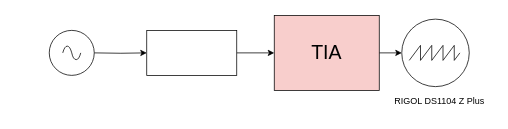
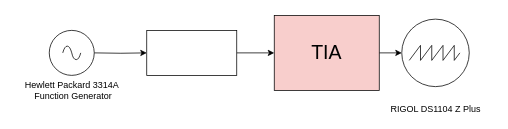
  <mxCell id="0" />
  <mxCell id="1" parent="0" />
  <mxCell id="2" style="edgeStyle=orthogonalEdgeStyle;rounded=0;orthogonalLoop=1;jettySize=auto;html=1;exitX=1;exitY=0.5;exitDx=0;exitDy=0;entryX=0;entryY=0.5;entryDx=0;entryDy=0;" edge="1" parent="1" target="4"><mxGeometry relative="1" as="geometry"><mxPoint x="125" y="70" as="sourcePoint" /></mxGeometry></mxCell>
  <mxCell id="3" style="edgeStyle=orthogonalEdgeStyle;rounded=0;orthogonalLoop=1;jettySize=auto;html=1;entryX=0;entryY=0.5;entryDx=0;entryDy=0;" edge="1" parent="1" source="4" target="6"><mxGeometry relative="1" as="geometry" /></mxCell>
  <mxCell id="4" value="" style="rounded=0;whiteSpace=wrap;html=1;" vertex="1" parent="1"><mxGeometry x="195" y="40" width="120" height="60" as="geometry" /></mxCell>
  <mxCell id="5" style="edgeStyle=orthogonalEdgeStyle;rounded=0;orthogonalLoop=1;jettySize=auto;html=1;exitX=1;exitY=0.5;exitDx=0;exitDy=0;" edge="1" parent="1" source="6"><mxGeometry relative="1" as="geometry"><mxPoint x="535" y="69.5" as="targetPoint" /></mxGeometry></mxCell>
  <mxCell id="6" value="&lt;font style=&quot;font-size: 26px;&quot;&gt;TIA&lt;/font&gt;" style="rounded=0;whiteSpace=wrap;html=1;fillColor=#f8cecc;" vertex="1" parent="1"><mxGeometry x="365" y="20" width="140" height="100" as="geometry" /></mxCell>
  <mxCell id="7" value="" style="perimeter=ellipsePerimeter;verticalLabelPosition=bottom;shadow=0;dashed=0;align=center;html=1;verticalAlign=top;shape=mxgraph.electrical.instruments.oscilloscope;" vertex="1" parent="1"><mxGeometry x="535" y="25" width="90" height="90" as="geometry" /></mxCell>
  <mxCell id="8" value="" style="pointerEvents=1;verticalLabelPosition=bottom;shadow=0;dashed=0;align=center;html=1;verticalAlign=top;shape=mxgraph.electrical.signal_sources.source;aspect=fixed;points=[[0.5,0,0],[1,0.5,0],[0.5,1,0],[0,0.5,0]];elSignalType=ac;" vertex="1" parent="1"><mxGeometry x="65" y="40" width="60" height="60" as="geometry" /></mxCell>
- <mxCell id="9" value="RIGOL DS1104 Z Plus" style="text;html=1;align=center;verticalAlign=middle;resizable=0;points=[];autosize=1;strokeColor=none;fillColor=none;" vertex="1" parent="1"><mxGeometry x="515" y="120" width="140" height="30" as="geometry" /></mxCell>
+ <mxCell id="9" value="RIGOL DS1104 Z Plus" style="text;html=1;align=center;verticalAlign=middle;resizable=0;points=[];autosize=1;strokeColor=none;fillColor=none;" vertex="1" parent="1"><mxGeometry x="510" y="130" width="140" height="30" as="geometry" /></mxCell>
+ <mxCell id="10" value="Hewlett Packard 3314A&lt;br&gt;&amp;nbsp;Function Generator" style="text;html=1;align=center;verticalAlign=middle;resizable=0;points=[];autosize=1;strokeColor=none;fillColor=none;" vertex="1" parent="1"><mxGeometry x="20" y="100" width="150" height="40" as="geometry" /></mxCell>
